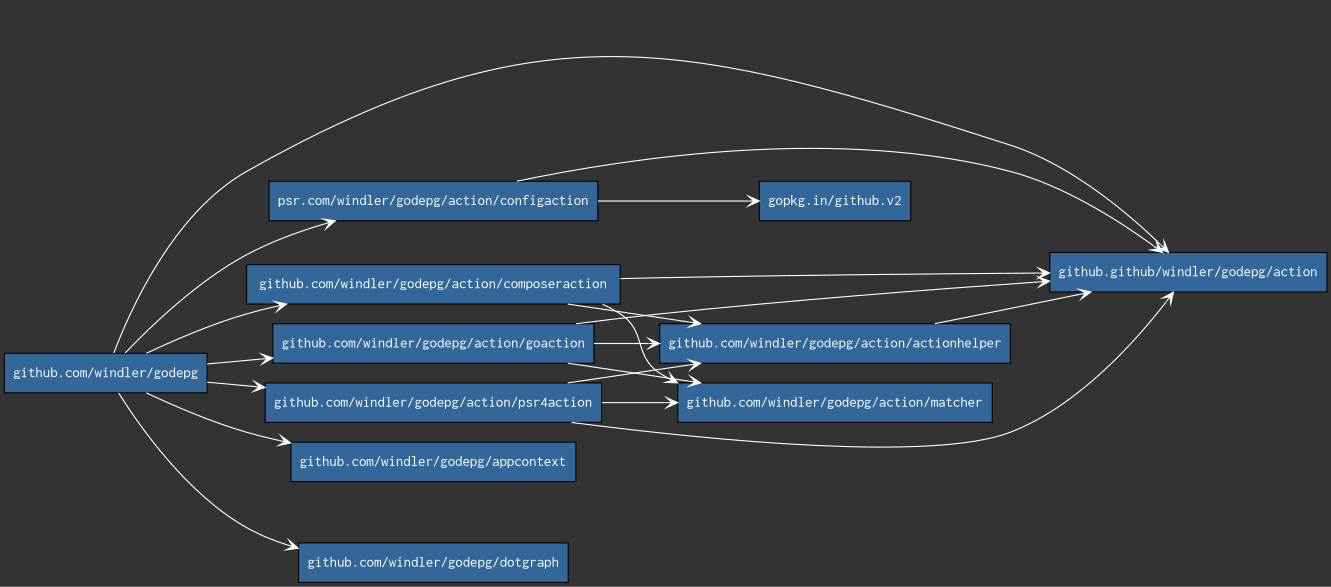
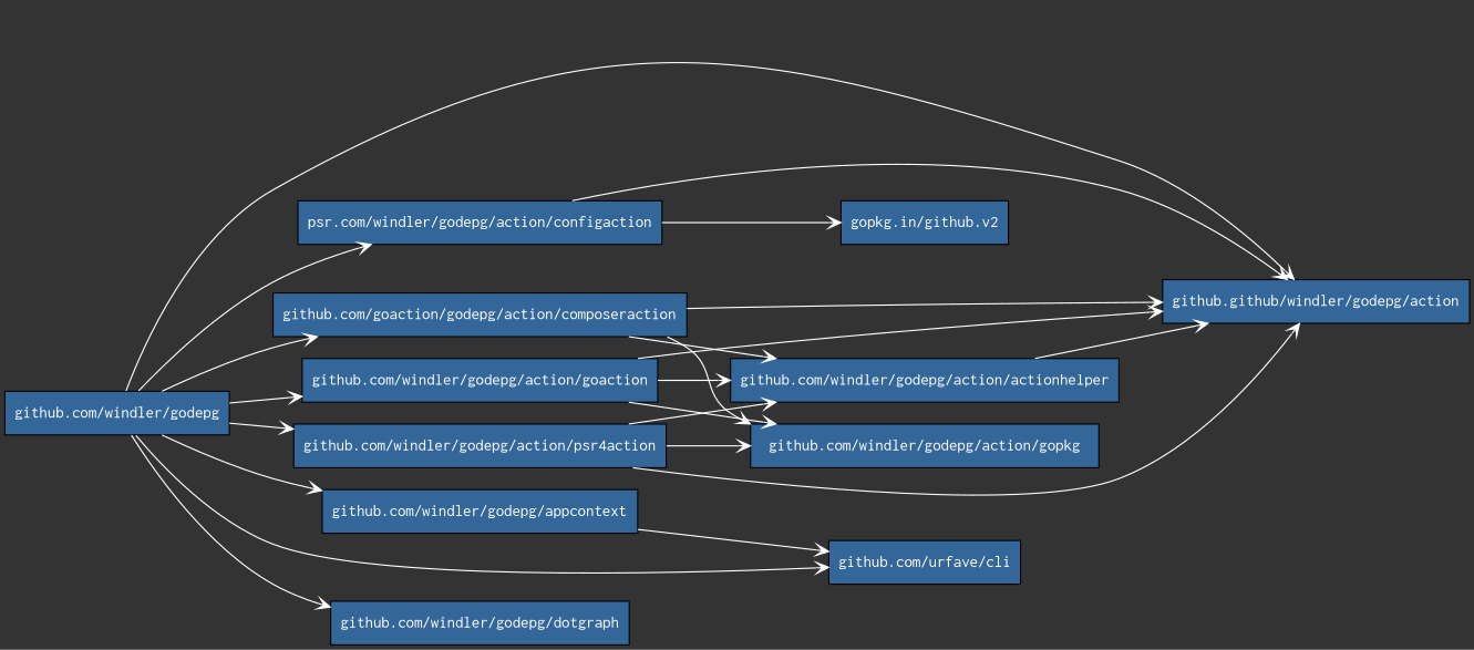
  digraph {
    bgcolor="#333333"
    rankdir=LR
    node [fillcolor="#336699" fontcolor=white fontname=Courier shape=rectangle style=filled]
    edge [arrowhead=open color=white fontcolor=white splines=curved]
    n1 [label="psr.com/windler/godepg/action/configaction"]
    n2 [label="github.github/windler/godepg/action"]
    n3 [label="gopkg.in/github.v2"]
    "github.com/windler/godepg/action/psr4action"
-   "github.com/windler/godepg/action/matcher"
+   "github.com/windler/godepg/action/matcher" [label="github.com/windler/godepg/action/gopkg"]
    "github.com/windler/godepg/action/actionhelper"
-   "github.com/windler/godepg/action/composeraction"
+   "github.com/windler/godepg/action/composeraction" [label="github.com/goaction/godepg/action/composeraction"]
    "github.com/windler/godepg/action/goaction"
    "github.com/windler/godepg/appcontext"
+   "github.com/urfave/cli"
    "github.com/windler/godepg"
    "github.com/windler/godepg/dotgraph"
    n1 -> n2
    n1 -> n3
    "github.com/windler/godepg/action/psr4action" -> n2
    "github.com/windler/godepg/action/psr4action" -> "github.com/windler/godepg/action/matcher"
    "github.com/windler/godepg/action/psr4action" -> "github.com/windler/godepg/action/actionhelper"
    "github.com/windler/godepg/action/actionhelper" -> n2
    "github.com/windler/godepg/action/composeraction" -> n2
    "github.com/windler/godepg/action/composeraction" -> "github.com/windler/godepg/action/matcher"
    "github.com/windler/godepg/action/composeraction" -> "github.com/windler/godepg/action/actionhelper"
    "github.com/windler/godepg/action/goaction" -> n2
    "github.com/windler/godepg/action/goaction" -> "github.com/windler/godepg/action/matcher"
    "github.com/windler/godepg/action/goaction" -> "github.com/windler/godepg/action/actionhelper"
+   "github.com/windler/godepg/appcontext" -> "github.com/urfave/cli"
    "github.com/windler/godepg" -> n1
    "github.com/windler/godepg" -> n2
    "github.com/windler/godepg" -> "github.com/windler/godepg/action/psr4action"
    "github.com/windler/godepg" -> "github.com/windler/godepg/action/composeraction"
    "github.com/windler/godepg" -> "github.com/windler/godepg/action/goaction"
    "github.com/windler/godepg" -> "github.com/windler/godepg/appcontext"
+   "github.com/windler/godepg" -> "github.com/urfave/cli"
    "github.com/windler/godepg" -> "github.com/windler/godepg/dotgraph"
  }
